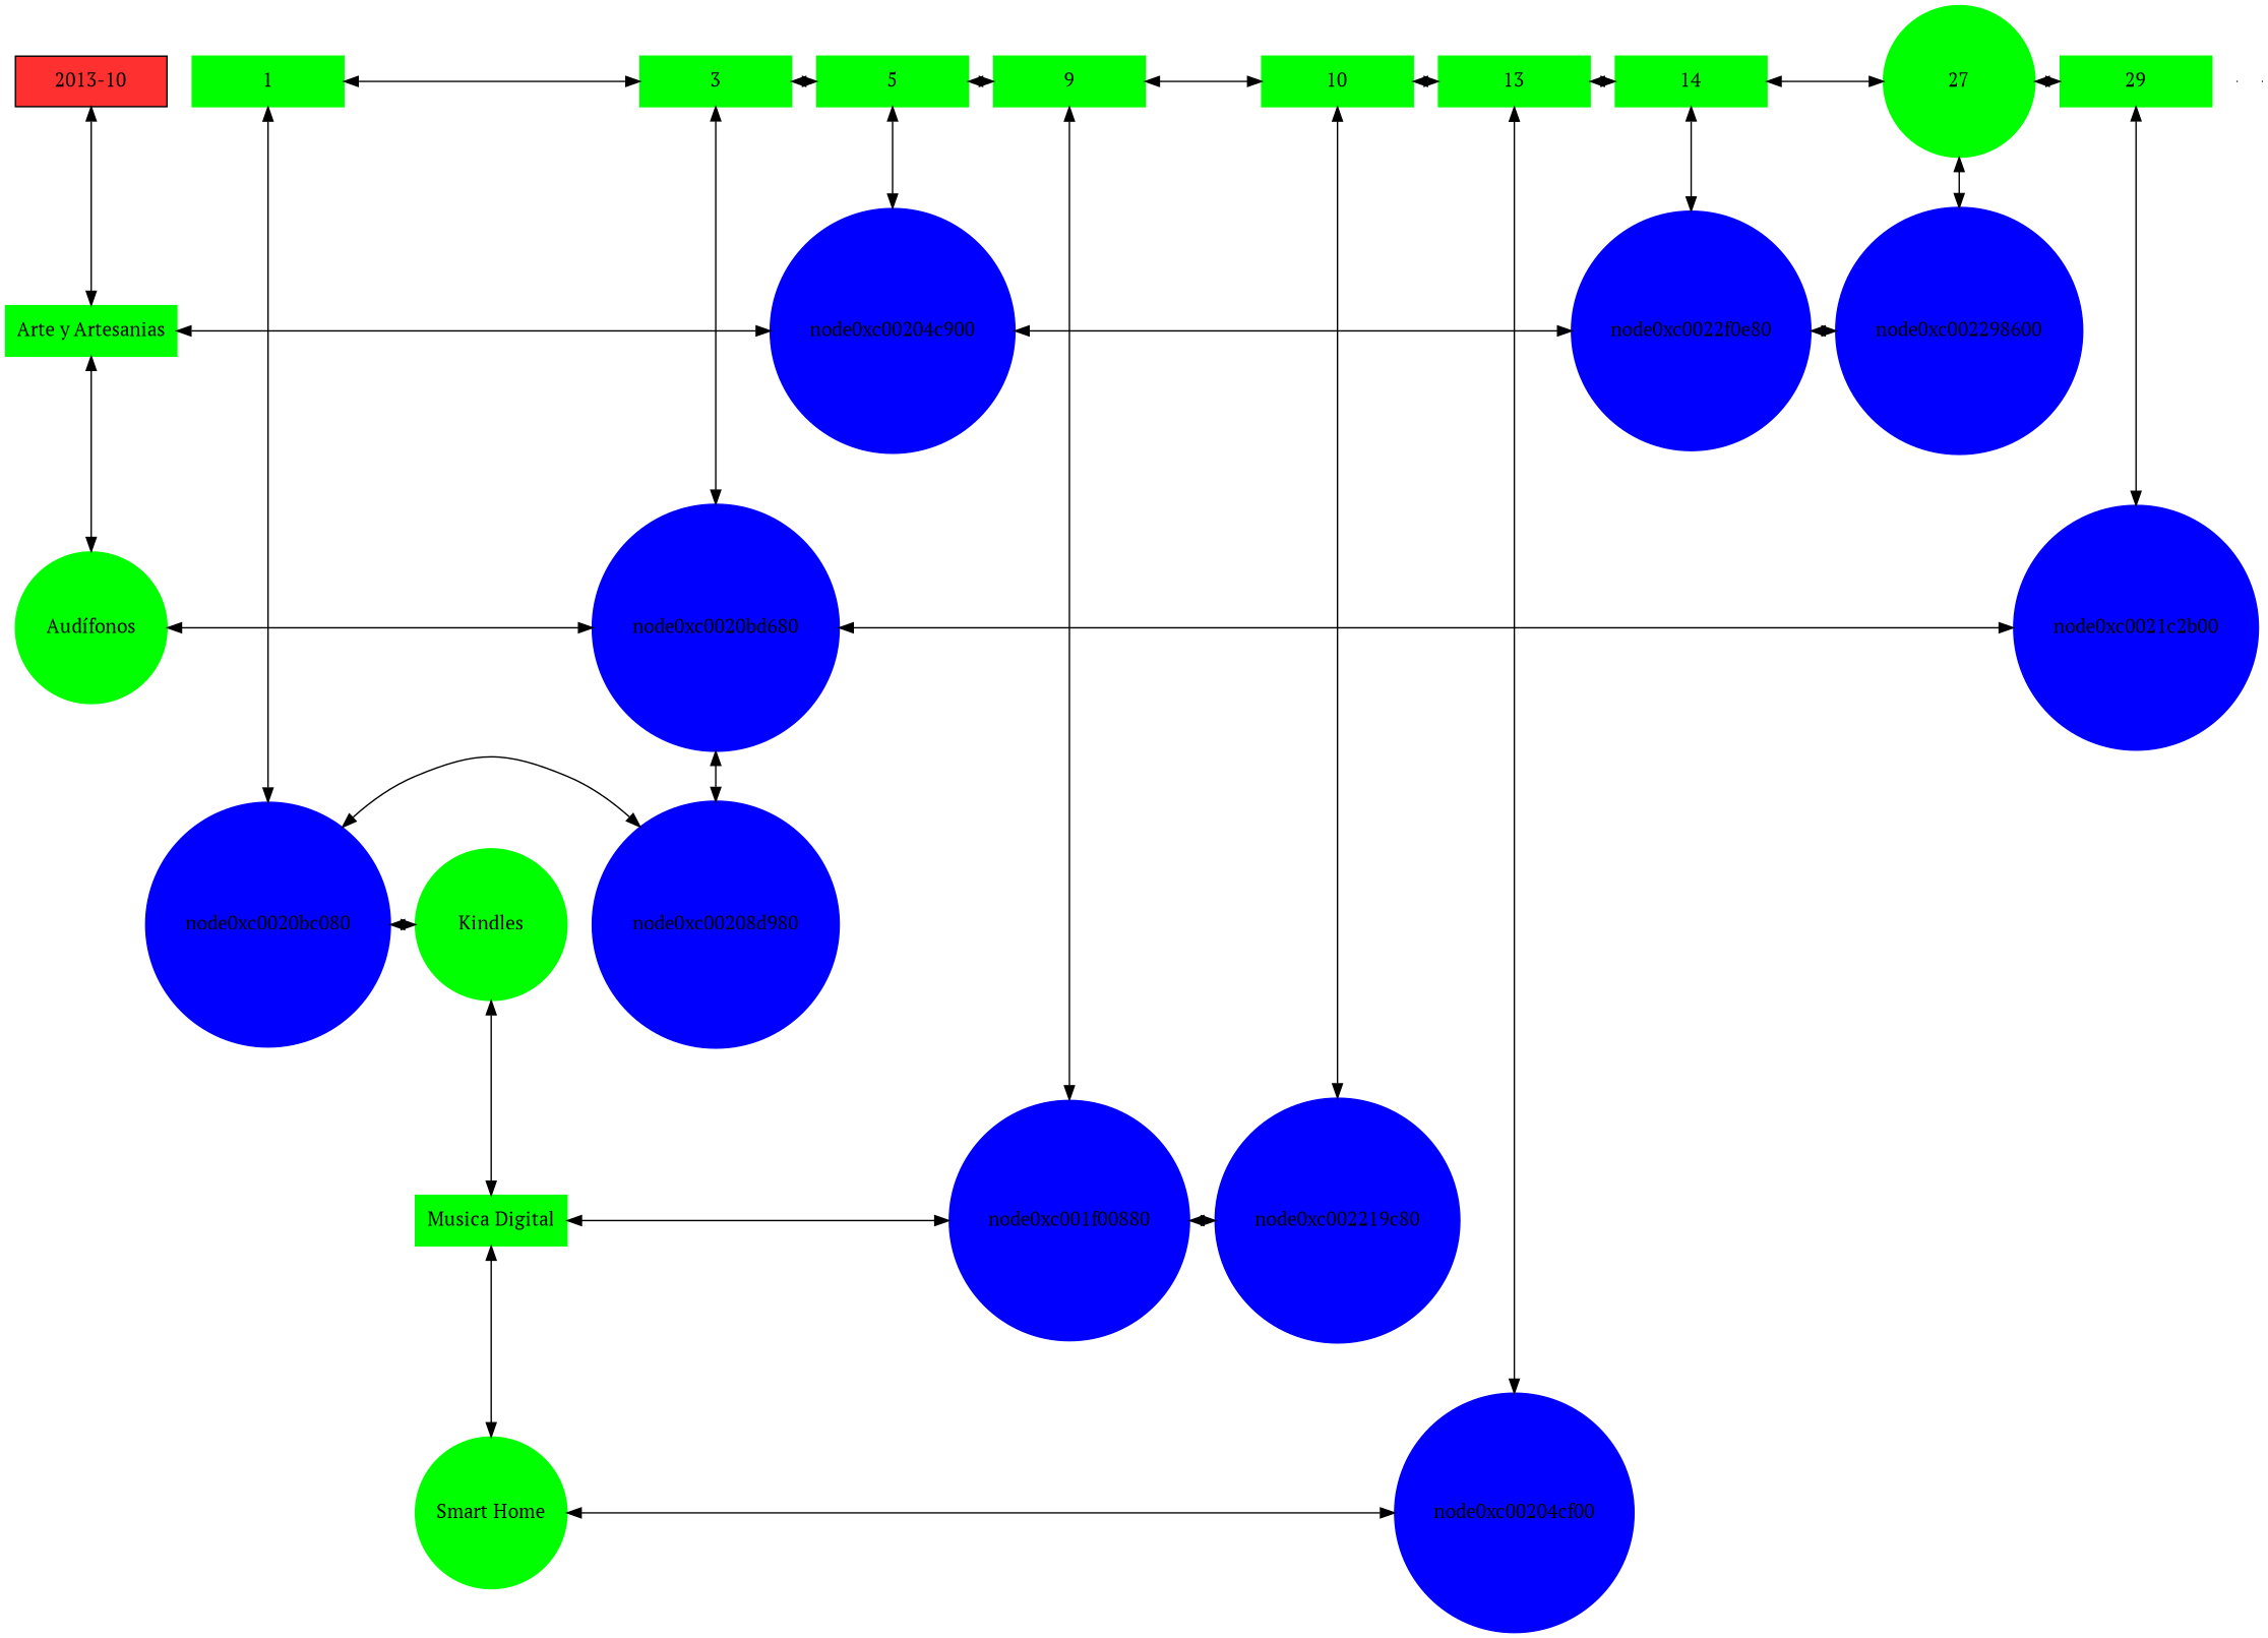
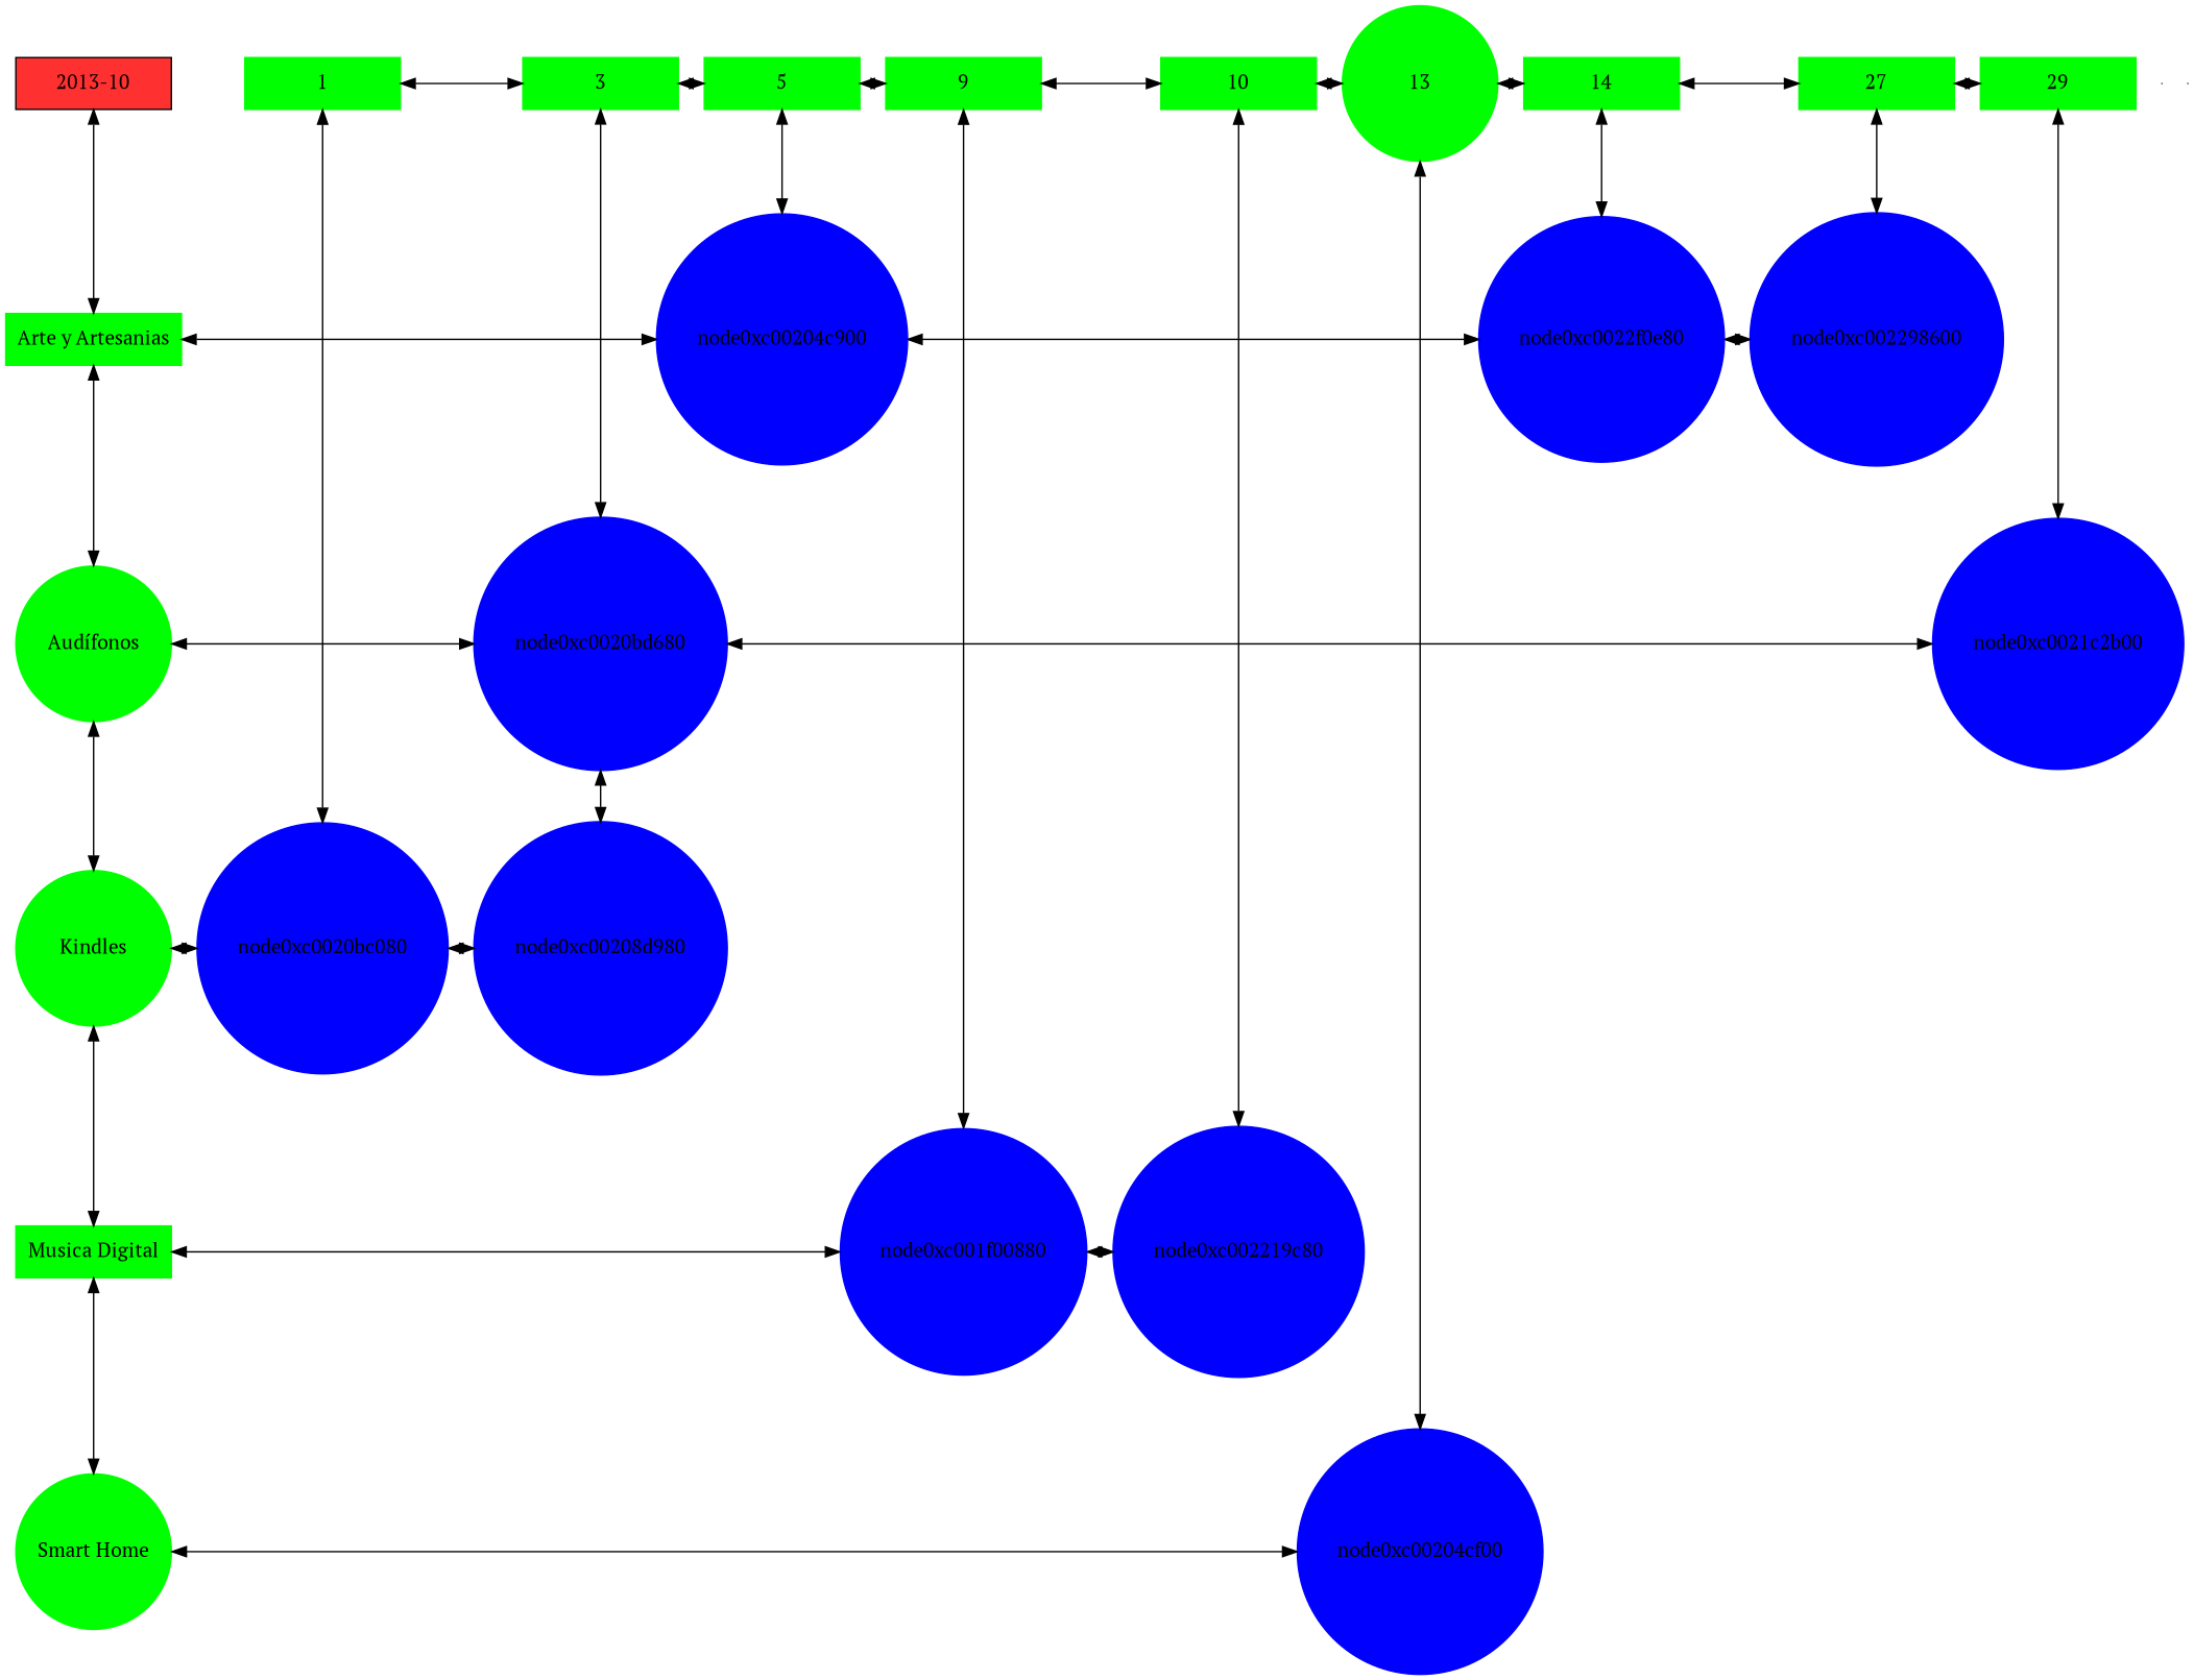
  digraph {
    fontname="PT Serif"
    node [fontname="PT Serif" group=1 shape=circle style=filled color=green]
    edge [dir=both fontname="PT Serif"]
    n1 [fillcolor=firebrick1 label="2013-10" shape=box width=1.5 color=""]
    n2 [label=1 shape=box width=1.5]
    n3 [group=3 label=3 shape=box width=1.5]
    n4 [group=5 label=5 shape=box width=1.5]
    n5 [group=9 label=9 shape=box width=1.5]
    n6 [group=10 label=10 shape=box width=1.5]
-   n7 [group=13 label=13 shape=box width=1.5]
+   n7 [group=13 label=13 width=1.5]
    n8 [group=14 label=14 shape=box width=1.5]
-   n9 [group=27 label=27 width=1.5]
+   n9 [group=27 label=27 shape=box width=1.5]
    n10 [group=29 label=29 shape=box width=1.5]
    n11 [label="Arte y Artesanias" shape=box width=1.5]
    node0xc00204c900 [color=blue group=5 width=0.5]
    node0xc0022f0e80 [color=blue group=14 width=0.5]
    node0xc002298600 [color=blue group=27 width=0.5]
    n15 [label="Audífonos" width=1.5]
    node0xc0020bd680 [color=blue group=3 width=0.5]
    node0xc0021c2b00 [color=blue group=29 width=0.5]
    n18 [label=Kindles width=1.5]
    node0xc0020bc080 [color=blue width=0.5]
    node0xc00208d980 [color=blue group=3 width=0.5]
    n21 [label="Musica Digital" shape=box width=1.5]
    node0xc001f00880 [color=blue group=9 width=0.5]
    node0xc002219c80 [color=blue group=10 width=0.5]
    n24 [label="Smart Home" width=1.5]
    node0xc00204cf00 [color=blue group=13 width=0.5]
    e0 [shape=point width=0 group="" style="" color=""]
    e1 [shape=point width=0 group="" style="" color=""]
    subgraph sub_1 {
      rank=same
      n1
      n2
    }
    subgraph sub_2 {
      rank=same
      n2
      n3
    }
    subgraph sub_3 {
      rank=same
      n3
      n4
    }
    subgraph sub_4 {
      rank=same
      n4
      n5
    }
    subgraph sub_5 {
      rank=same
      n5
      n6
    }
    subgraph sub_6 {
      rank=same
      n6
      n7
    }
    subgraph sub_7 {
      rank=same
      n7
      n8
    }
    subgraph sub_8 {
      rank=same
      n8
      n9
    }
    subgraph sub_9 {
      rank=same
      n9
      n10
    }
    subgraph sub_10 {
      rank=same
      n11
      node0xc00204c900
    }
    subgraph sub_11 {
      rank=same
      node0xc00204c900
      node0xc0022f0e80
    }
    subgraph sub_12 {
      rank=same
      node0xc0022f0e80
      node0xc002298600
    }
    subgraph sub_13 {
      rank=same
      n15
      node0xc0020bd680
    }
    subgraph sub_14 {
      rank=same
      node0xc0020bd680
      node0xc0021c2b00
    }
    subgraph sub_15 {
      rank=same
      n18
      node0xc0020bc080
    }
    subgraph sub_16 {
      rank=same
      node0xc0020bc080
      node0xc00208d980
    }
    subgraph sub_17 {
      rank=same
      n21
      node0xc001f00880
    }
    subgraph sub_18 {
      rank=same
      node0xc001f00880
      node0xc002219c80
    }
    subgraph sub_19 {
      rank=same
      n24
      node0xc00204cf00
    }
    n1 -> n11
    n2 -> n3
    n2 -> node0xc0020bc080
    n3 -> n4
    n3 -> node0xc0020bd680
    n4 -> n5
    n4 -> node0xc00204c900
    n5 -> n6
    n5 -> node0xc001f00880
    n6 -> n7
    n6 -> node0xc002219c80
    n7 -> n8
    n7 -> node0xc00204cf00
    n8 -> n9
    n8 -> node0xc0022f0e80
    n9 -> n10
    n9 -> node0xc002298600
    n10 -> node0xc0021c2b00
    n11 -> node0xc00204c900
    n11 -> n15
    node0xc00204c900 -> node0xc0022f0e80
    node0xc0022f0e80 -> node0xc002298600
    n15 -> node0xc0020bd680
+   n15 -> n18
    node0xc0020bd680 -> node0xc0021c2b00
    node0xc0020bd680 -> node0xc00208d980
    n18 -> node0xc0020bc080
    n18 -> n21
    node0xc0020bc080 -> node0xc00208d980
    n21 -> node0xc001f00880
    n21 -> n24
    node0xc001f00880 -> node0xc002219c80
    n24 -> node0xc00204cf00
  }
